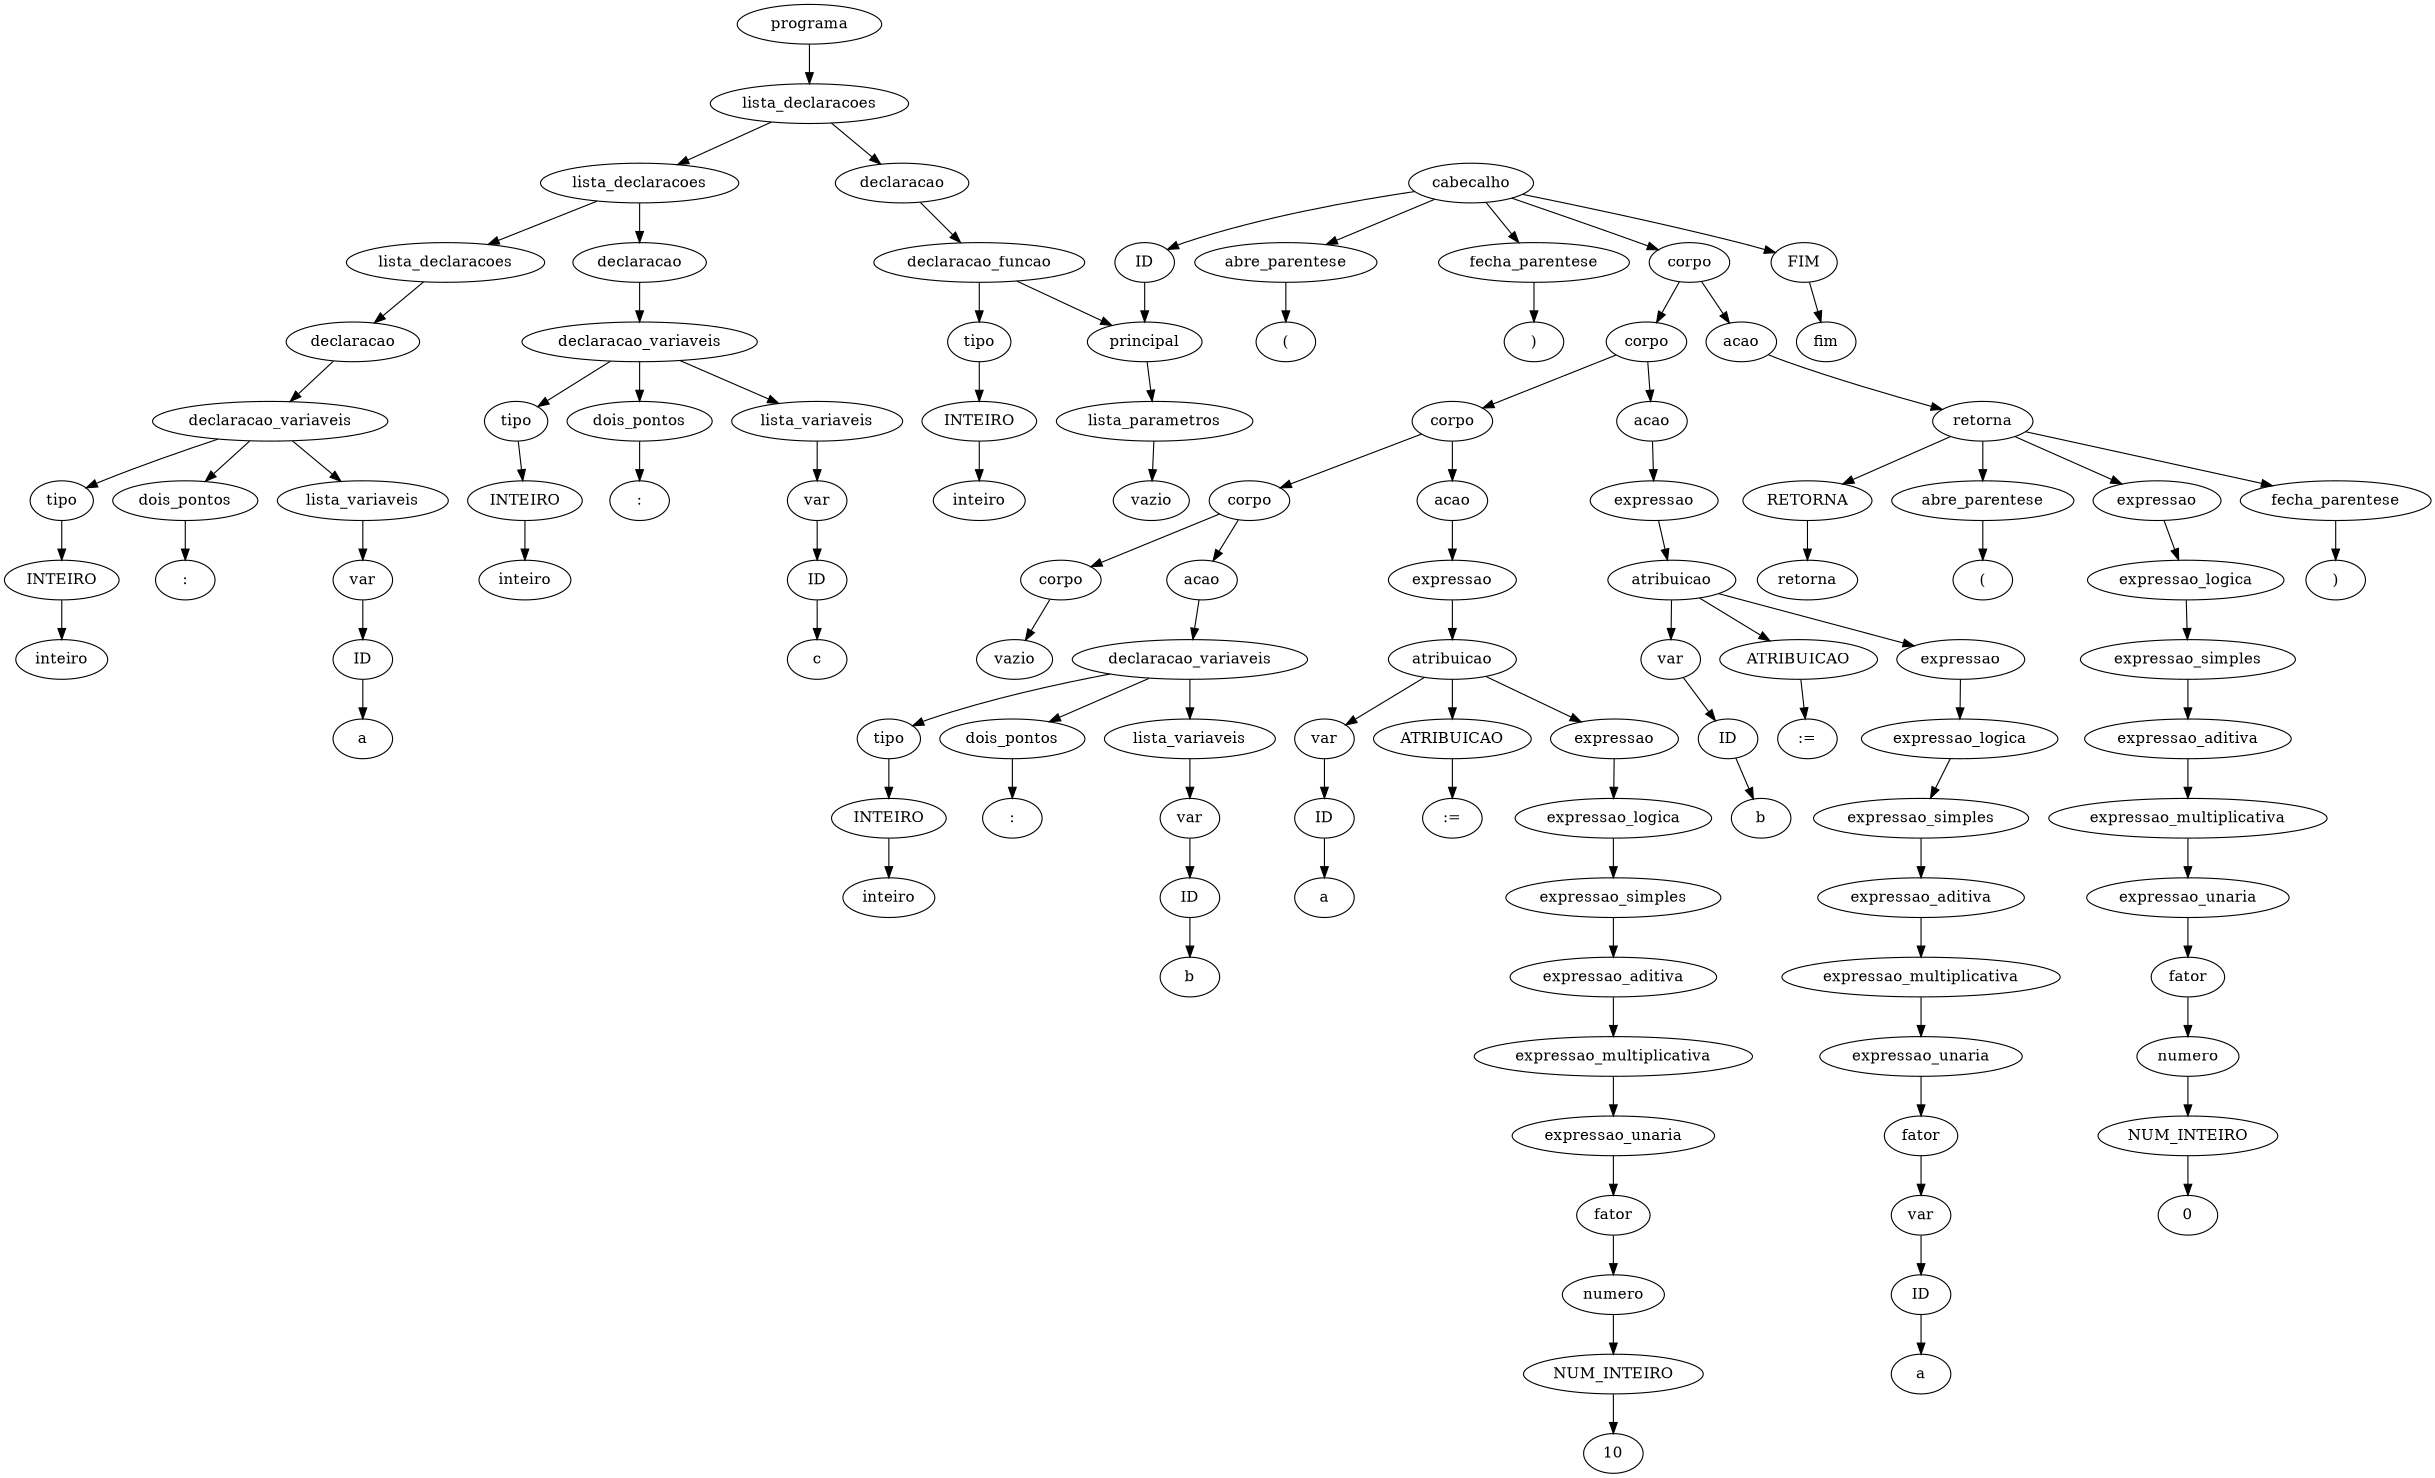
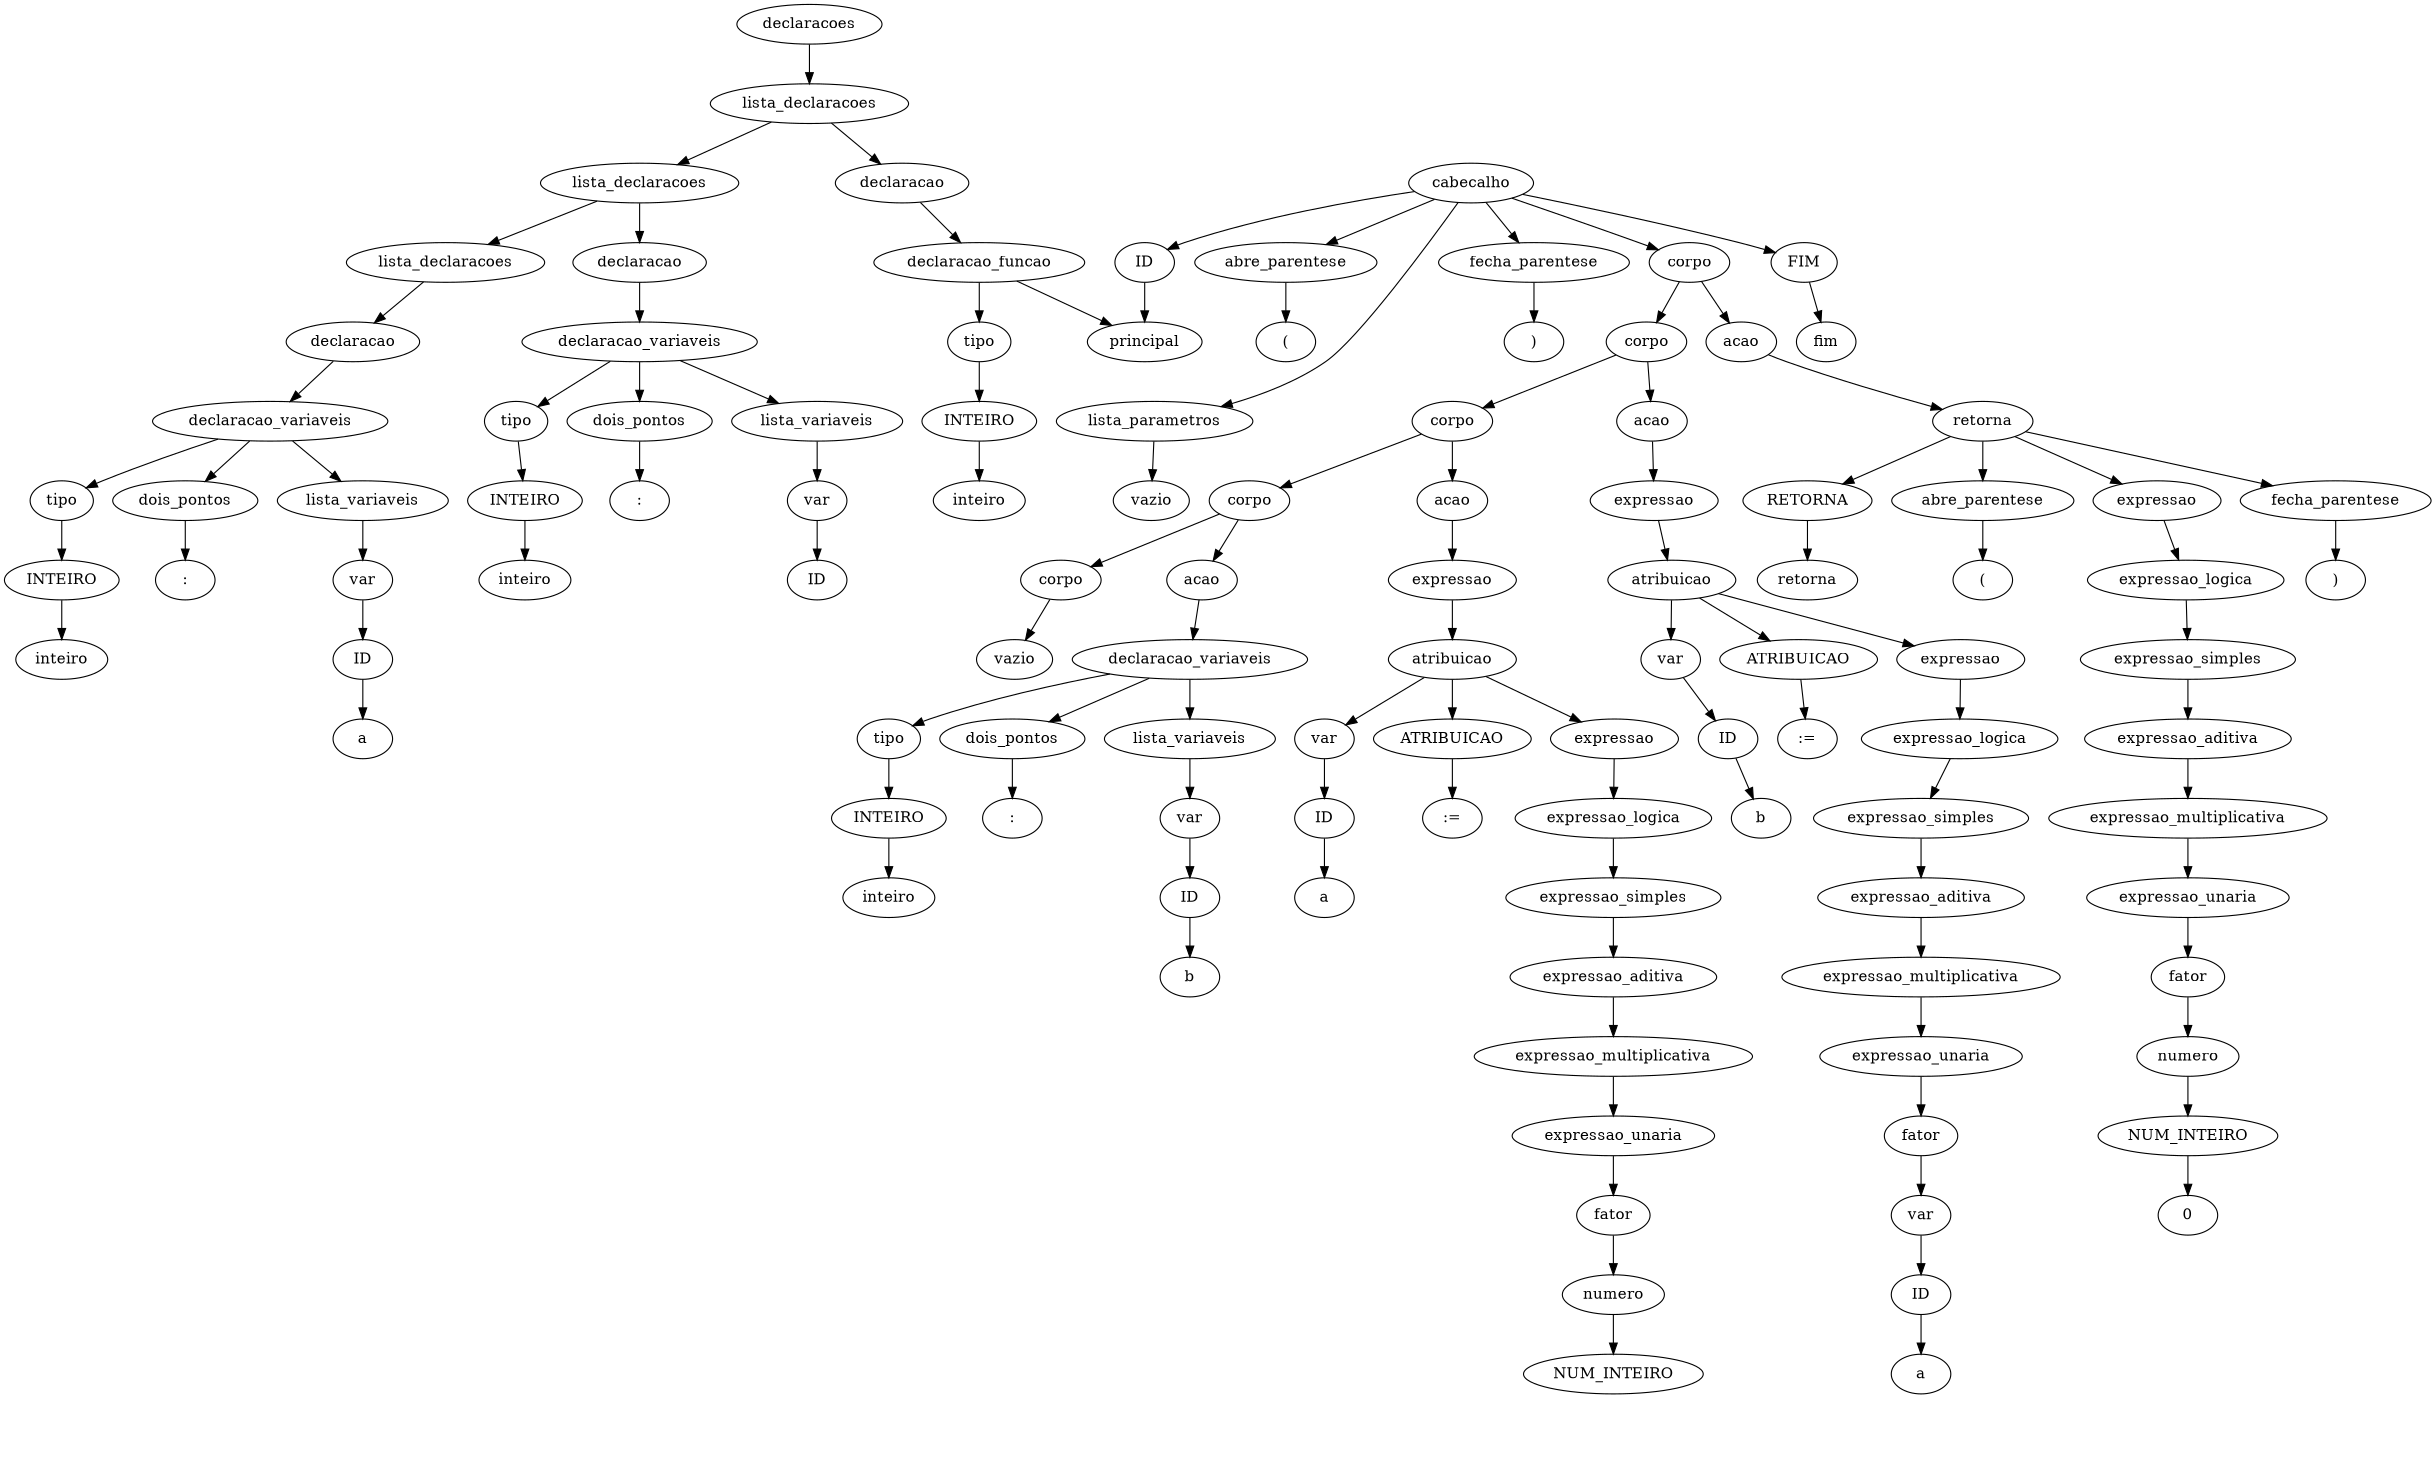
  digraph {
-   n1 [label=programa]
+   n1 [label=declaracoes]
    n2 [label=lista_declaracoes]
    n3 [label=lista_declaracoes]
    n4 [label=declaracao]
    n5 [label=lista_declaracoes]
    n6 [label=declaracao]
    n7 [label=declaracao_funcao]
    n8 [label=declaracao]
    n9 [label=declaracao_variaveis]
    n10 [label=declaracao_variaveis]
    n11 [label=tipo]
    n12 [label=dois_pontos]
    n13 [label=lista_variaveis]
    n14 [label=INTEIRO]
    n15 [label=":"]
    n16 [label=var]
    n17 [label=inteiro]
    n18 [label=ID]
    n19 [label=a]
    n20 [label=tipo]
    n21 [label=dois_pontos]
    n22 [label=lista_variaveis]
    n23 [label=INTEIRO]
    n24 [label=":"]
    n25 [label=var]
    n26 [label=inteiro]
    n27 [label=ID]
-   n28 [label=c]
    n29 [label=tipo]
    n30 [label=principal]
    n31 [label=INTEIRO]
    n32 [label=cabecalho]
    n33 [label=ID]
    n34 [label=abre_parentese]
    n35 [label=lista_parametros]
    n36 [label=fecha_parentese]
    n37 [label=corpo]
    n38 [label=FIM]
    n39 [label=inteiro]
    n40 [label="("]
    n41 [label=vazio]
    n42 [label=")"]
    n43 [label=corpo]
    n44 [label=acao]
    n45 [label=fim]
    n46 [label=corpo]
    n47 [label=acao]
    n48 [label=retorna]
    n49 [label=corpo]
    n50 [label=acao]
    n51 [label=expressao]
    n52 [label=corpo]
    n53 [label=acao]
    n54 [label=expressao]
    n55 [label=vazio]
    n56 [label=declaracao_variaveis]
    n57 [label=tipo]
    n58 [label=dois_pontos]
    n59 [label=lista_variaveis]
    n60 [label=INTEIRO]
    n61 [label=":"]
    n62 [label=var]
    n63 [label=inteiro]
    n64 [label=ID]
    n65 [label=b]
    n66 [label=atribuicao]
    n67 [label=var]
    n68 [label=ATRIBUICAO]
    n69 [label=expressao]
    n70 [label=ID]
    n71 [label=":="]
    n72 [label=expressao_logica]
    n73 [label=a]
    n74 [label=expressao_simples]
    n75 [label=expressao_aditiva]
    n76 [label=expressao_multiplicativa]
    n77 [label=expressao_unaria]
    n78 [label=fator]
    n79 [label=numero]
    n80 [label=NUM_INTEIRO]
-   n81 [label=10]
    n82 [label=atribuicao]
    n83 [label=var]
    n84 [label=ATRIBUICAO]
    n85 [label=expressao]
    n86 [label=ID]
    n87 [label=":="]
    n88 [label=expressao_logica]
    n89 [label=b]
    n90 [label=expressao_simples]
    n91 [label=expressao_aditiva]
    n92 [label=expressao_multiplicativa]
    n93 [label=expressao_unaria]
    n94 [label=fator]
    n95 [label=var]
    n96 [label=ID]
    n97 [label=a]
    n98 [label=RETORNA]
    n99 [label=abre_parentese]
    n100 [label=expressao]
    n101 [label=fecha_parentese]
    n102 [label=retorna]
    n103 [label="("]
    n104 [label=expressao_logica]
    n105 [label=")"]
    n106 [label=expressao_simples]
    n107 [label=expressao_aditiva]
    n108 [label=expressao_multiplicativa]
    n109 [label=expressao_unaria]
    n110 [label=fator]
    n111 [label=numero]
    n112 [label=NUM_INTEIRO]
    n113 [label=0]
    n1 -> n2
    n2 -> n3
    n2 -> n4
    n3 -> n5
    n3 -> n6
    n4 -> n7
    n5 -> n8
    n6 -> n9
    n7 -> n29
    n7 -> n30
    n8 -> n10
    n9 -> n20
    n9 -> n21
    n9 -> n22
    n10 -> n11
    n10 -> n12
    n10 -> n13
    n11 -> n14
    n12 -> n15
    n13 -> n16
    n14 -> n17
    n16 -> n18
    n18 -> n19
    n20 -> n23
    n21 -> n24
    n22 -> n25
    n23 -> n26
    n25 -> n27
-   n27 -> n28
    n29 -> n31
    n31 -> n39
    n32 -> n33
    n32 -> n34
-   n30 -> n35
+   n32 -> n35
    n32 -> n36
    n32 -> n37
    n32 -> n38
    n33 -> n30
    n34 -> n40
    n35 -> n41
    n36 -> n42
    n37 -> n43
    n37 -> n44
    n38 -> n45
    n43 -> n46
    n43 -> n47
    n44 -> n48
    n46 -> n49
    n46 -> n50
    n47 -> n51
    n48 -> n98
    n48 -> n99
    n48 -> n100
    n48 -> n101
    n49 -> n52
    n49 -> n53
    n50 -> n54
    n51 -> n82
    n52 -> n55
    n53 -> n56
    n54 -> n66
    n56 -> n57
    n56 -> n58
    n56 -> n59
    n57 -> n60
    n58 -> n61
    n59 -> n62
    n60 -> n63
    n62 -> n64
    n64 -> n65
    n66 -> n67
    n66 -> n68
    n66 -> n69
    n67 -> n70
    n68 -> n71
    n69 -> n72
    n70 -> n73
    n72 -> n74
    n74 -> n75
    n75 -> n76
    n76 -> n77
    n77 -> n78
    n78 -> n79
    n79 -> n80
-   n80 -> n81
    n82 -> n83
    n82 -> n84
    n82 -> n85
    n83 -> n86
    n84 -> n87
    n85 -> n88
    n86 -> n89
    n88 -> n90
    n90 -> n91
    n91 -> n92
    n92 -> n93
    n93 -> n94
    n94 -> n95
    n95 -> n96
    n96 -> n97
    n98 -> n102
    n99 -> n103
    n100 -> n104
    n101 -> n105
    n104 -> n106
    n106 -> n107
    n107 -> n108
    n108 -> n109
    n109 -> n110
    n110 -> n111
    n111 -> n112
    n112 -> n113
  }
